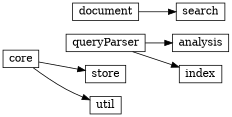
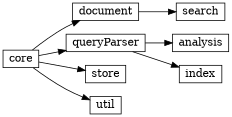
  digraph {
    rankdir=LR
    node [shape=box]
    n1 [height=0.2 label=core width=0.2]
    n2 [height=0.2 label=document width=0.2]
    n3 [height=0.2 label=queryParser width=0.2]
    n4 [height=0.2 label=store width=0.2]
    n5 [height=0.2 label=util width=0.2]
    n6 [height=0.2 label=analysis width=0.2]
    n7 [height=0.2 label=search width=0.2]
    n8 [height=0.2 label=index width=0.2]
+   n1 -> n2
+   n1 -> n3
    n1 -> n4
    n1 -> n5
    n2 -> n7
    n3 -> n6
    n3 -> n8
  }
